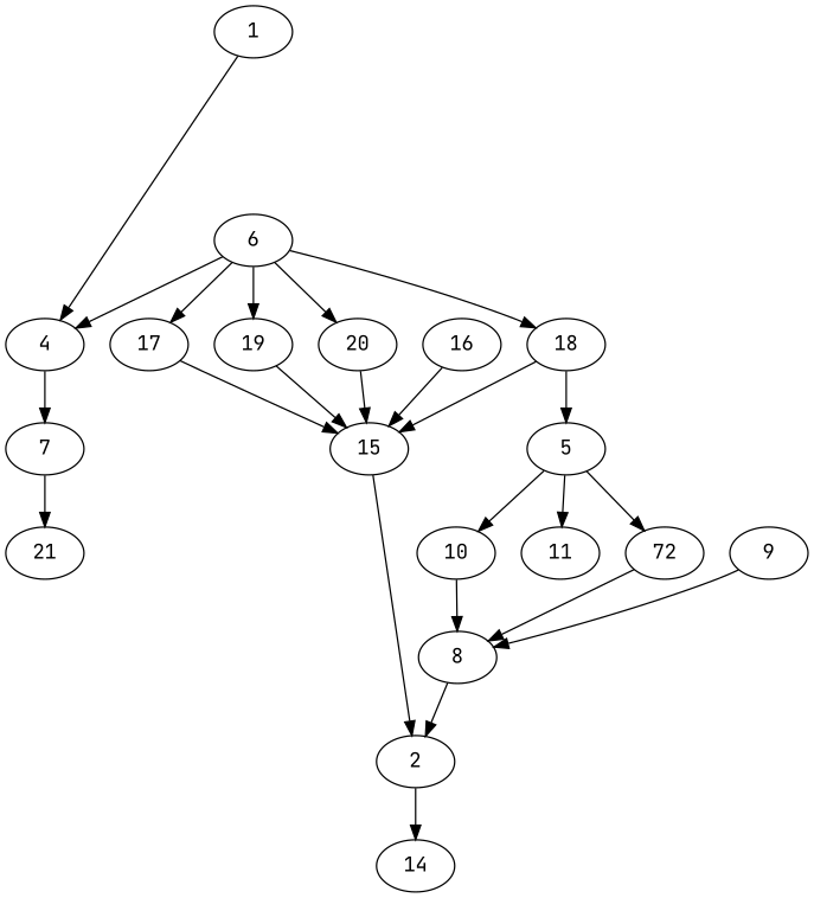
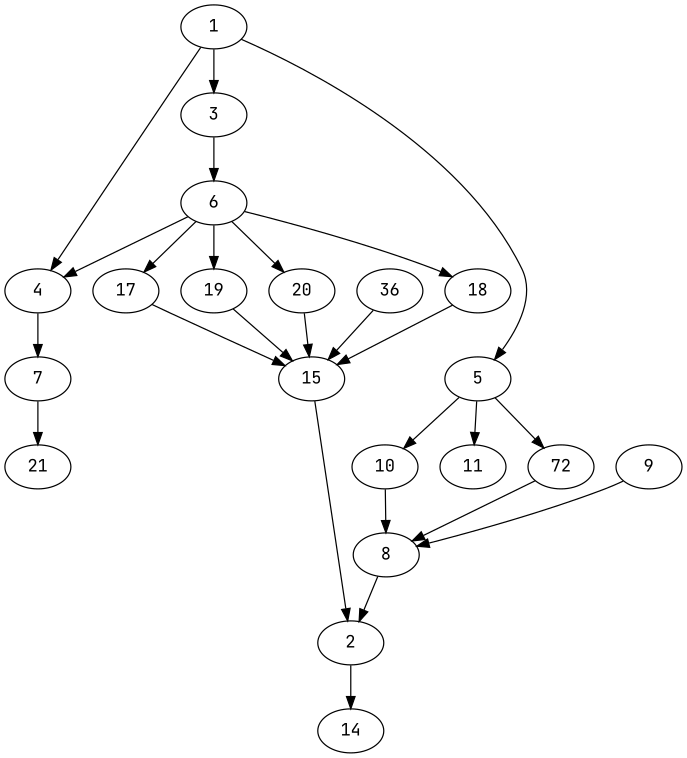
  digraph {
    "Number of processors"=16
    "Total schedule length"=74
    fontname="JetBrains Mono"
    node ["Finish time"=43 Processor=15 "Start time"=16 Weight=10 fontname="JetBrains Mono"]
    edge [Weight=4 fontname="JetBrains Mono"]
    1 ["Finish time"=12 Processor=6 "Start time"=0 Weight=12]
+   3 ["Finish time"=16 Processor=6 "Start time"=12 Weight=4]
    4 ["Finish time"=20 Processor=1 Weight=4]
    5 ["Finish time"=26 Processor=6]
    6 ["Finish time"=28 Processor=13 "Start time"=20 Weight=8]
    7 ["Finish time"=34 Processor=16 "Start time"=22 Weight=12]
    10 [Processor=2 "Start time"=29 Weight=14]
    11 [Processor=14 "Start time"=39 Weight=4]
    n9 ["Finish time"=45 Processor=4 "Start time"=35 label=72]
    17 ["Finish time"=39 Processor=5 "Start time"=36 Weight=3]
    18 ["Finish time"=34 Processor=13 "Start time"=28 Weight=6]
    19 ["Finish time"=49 "Start time"=37 Weight=12]
    20 ["Finish time"=45 Processor=13 "Start time"=34 Weight=11]
    21 ["Finish time"=53 Processor=1 "Start time"=43]
    9 [Processor=1 "Start time"=35 Weight=8]
    8 ["Finish time"=54 Processor=2 "Start time"=51 Weight=3]
    2 ["Finish time"=64 "Start time"=57 Weight=7]
    14 ["Finish time"=74 "Start time"=64]
-   16 ["Finish time"=45 Processor=3 "Start time"=34 Weight=11]
+   16 ["Finish time"=45 Processor=3 "Start time"=34 Weight=11 label=36]
    15 ["Finish time"=57 "Start time"=49 Weight=8]
+   1 -> 3 [Weight=10]
    1 -> 4
-   18 -> 5 [Weight=10]
+   1 -> 5 [Weight=10]
+   3 -> 6
    4 -> 7 [Weight=2]
    5 -> 10 [Weight=3]
    5 -> 11 [Weight=5]
    5 -> n9 [Weight=9]
    6 -> 4 [Weight=6]
    6 -> 17
    6 -> 18
    6 -> 19 [Weight=7]
    6 -> 20 [Weight=10]
    7 -> 21 [Weight=5]
    10 -> 8 [Weight=9]
    n9 -> 8 [Weight=6]
    17 -> 15 [Weight=10]
    18 -> 15 [Weight=10]
    19 -> 15 [Weight=8]
    20 -> 15
    9 -> 8 [Weight=3]
    8 -> 2 [Weight=3]
    2 -> 14 [Weight=6]
    16 -> 15
    15 -> 2
  }
